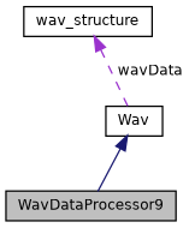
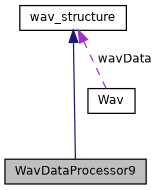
  digraph {
    node [color=black fillcolor=white fontname=Helvetica fontsize=10 shape=record style=filled]
    edge [dir=back fontname=Helvetica fontsize=10 labelfontname=Helvetica labelfontsize=10]
    n1 [fillcolor=grey75 fontcolor=black height=0.2 label=WavDataProcessor9 width=0.4]
    n2 [height=0.2 label=Wav width=0.4]
    n3 [height=0.2 label=wav_structure width=0.4]
-   n2 -> n1 [color=midnightblue style=solid]
+   n3 -> n1 [color=midnightblue style=solid]
    n3 -> n2 [color=darkorchid3 label=" wavData" style=dashed]
  }
